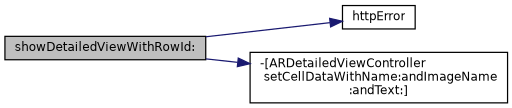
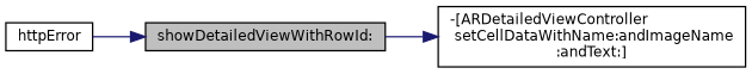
  digraph {
    rankdir=LR
    node [color=black fillcolor=white fontname=Helvetica fontsize=10 shape=record style=filled]
    edge [color=midnightblue fontname=Helvetica fontsize=10 labelfontname=Helvetica labelfontsize=10 style=solid]
    n1 [fillcolor=grey75 fontcolor=black height=0.2 label="showDetailedViewWithRowId:" width=0.4]
    n2 [height=0.2 label=httpError width=0.4]
    n3 [height=0.2 label="-[ARDetailedViewController\l setCellDataWithName:andImageName\l:andText:]" width=0.4]
-   n1 -> n2
+   n2 -> n1
    n1 -> n3
  }
